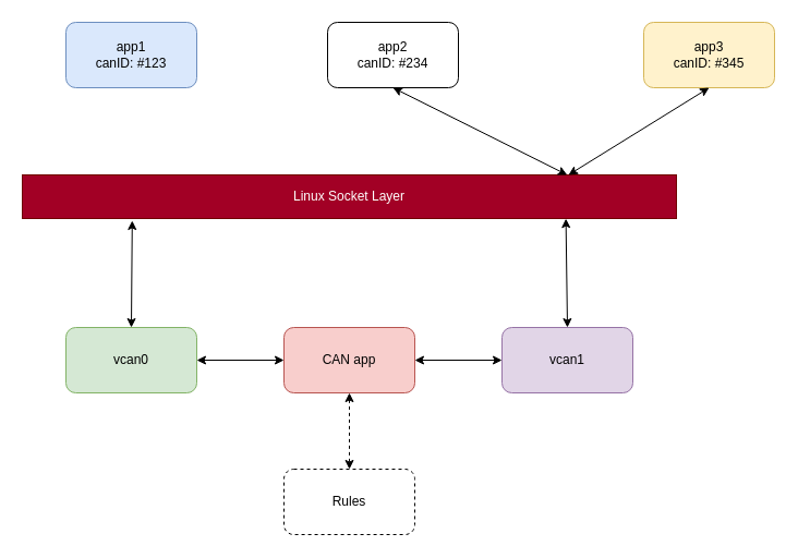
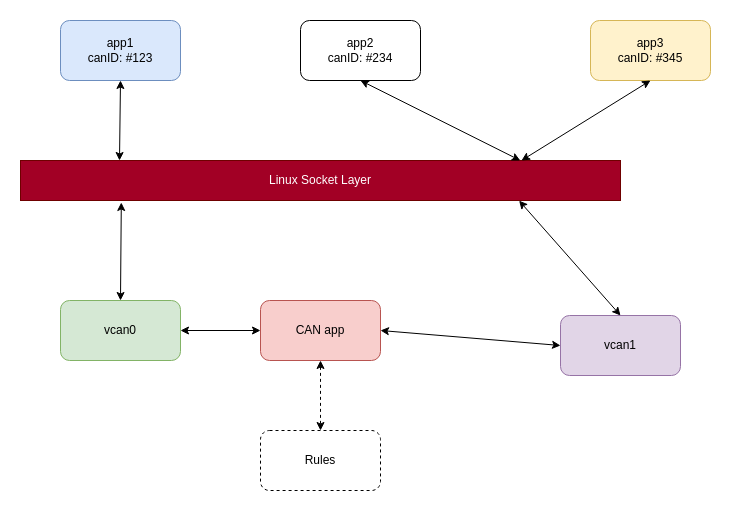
  <mxCell id="0" />
  <mxCell id="1" parent="0" />
  <mxCell id="2" value="Linux Socket Layer" style="rounded=0;whiteSpace=wrap;html=1;fillColor=#a20025;fontColor=#ffffff;strokeColor=#6F0000;" parent="1" vertex="1"><mxGeometry x="20" y="160" width="600" height="40" as="geometry" /></mxCell>
  <mxCell id="3" value="app1&lt;br&gt;canID: #123" style="rounded=1;whiteSpace=wrap;html=1;fillColor=#dae8fc;strokeColor=#6c8ebf;" parent="1" vertex="1"><mxGeometry x="60" y="20" width="120" height="60" as="geometry" /></mxCell>
  <mxCell id="4" value="&lt;div&gt;app3&lt;/div&gt;&lt;div&gt;canID: #345&lt;br&gt;&lt;/div&gt;" style="rounded=1;whiteSpace=wrap;html=1;fillColor=#fff2cc;strokeColor=#d6b656;" parent="1" vertex="1"><mxGeometry x="590" y="20" width="120" height="60" as="geometry" /></mxCell>
  <mxCell id="5" value="vcan0" style="rounded=1;whiteSpace=wrap;html=1;fillColor=#d5e8d4;strokeColor=#82b366;" parent="1" vertex="1"><mxGeometry x="60" y="300" width="120" height="60" as="geometry" /></mxCell>
- <mxCell id="6" value="vcan1" style="rounded=1;whiteSpace=wrap;html=1;fillColor=#e1d5e7;strokeColor=#9673a6;" parent="1" vertex="1"><mxGeometry x="460" y="300" width="120" height="60" as="geometry" /></mxCell>
+ <mxCell id="6" value="vcan1" style="rounded=1;whiteSpace=wrap;html=1;fillColor=#e1d5e7;strokeColor=#9673a6;" parent="1" vertex="1"><mxGeometry x="560" y="315" width="120" height="60" as="geometry" /></mxCell>
  <mxCell id="7" value="CAN app" style="rounded=1;whiteSpace=wrap;html=1;fillColor=#f8cecc;strokeColor=#b85450;" parent="1" vertex="1"><mxGeometry x="260" y="300" width="120" height="60" as="geometry" /></mxCell>
  <mxCell id="8" value="" style="endArrow=classic;startArrow=classic;html=1;rounded=0;exitX=1;exitY=0.5;exitDx=0;exitDy=0;" parent="1" source="5" target="7" edge="1"><mxGeometry width="50" height="50" relative="1" as="geometry"><mxPoint x="300" y="210" as="sourcePoint" /><mxPoint x="350" y="160" as="targetPoint" /></mxGeometry></mxCell>
  <mxCell id="9" value="" style="endArrow=classic;startArrow=classic;html=1;rounded=0;entryX=0;entryY=0.5;entryDx=0;entryDy=0;exitX=1;exitY=0.5;exitDx=0;exitDy=0;" parent="1" source="7" target="6" edge="1"><mxGeometry width="50" height="50" relative="1" as="geometry"><mxPoint x="300" y="210" as="sourcePoint" /><mxPoint x="350" y="160" as="targetPoint" /></mxGeometry></mxCell>
+ <mxCell id="10" value="" style="endArrow=classic;startArrow=classic;html=1;rounded=0;entryX=0.5;entryY=1;entryDx=0;entryDy=0;exitX=0.165;exitY=0;exitDx=0;exitDy=0;exitPerimeter=0;" parent="1" source="2" target="3" edge="1"><mxGeometry width="50" height="50" relative="1" as="geometry"><mxPoint x="300" y="210" as="sourcePoint" /><mxPoint x="350" y="160" as="targetPoint" /></mxGeometry></mxCell>
  <mxCell id="11" value="" style="endArrow=classic;startArrow=classic;html=1;rounded=0;entryX=0.5;entryY=0;entryDx=0;entryDy=0;exitX=0.168;exitY=1.05;exitDx=0;exitDy=0;exitPerimeter=0;" parent="1" source="2" target="5" edge="1"><mxGeometry width="50" height="50" relative="1" as="geometry"><mxPoint x="300" y="210" as="sourcePoint" /><mxPoint x="350" y="160" as="targetPoint" /></mxGeometry></mxCell>
  <mxCell id="12" value="" style="endArrow=classic;startArrow=classic;html=1;rounded=0;entryX=0.5;entryY=1;entryDx=0;entryDy=0;" parent="1" target="4" edge="1"><mxGeometry width="50" height="50" relative="1" as="geometry"><mxPoint x="521" y="160" as="sourcePoint" /><mxPoint x="350" y="160" as="targetPoint" /></mxGeometry></mxCell>
  <mxCell id="13" value="" style="endArrow=classic;startArrow=classic;html=1;rounded=0;entryX=0.831;entryY=1.004;entryDx=0;entryDy=0;entryPerimeter=0;exitX=0.5;exitY=0;exitDx=0;exitDy=0;" parent="1" source="6" target="2" edge="1"><mxGeometry width="50" height="50" relative="1" as="geometry"><mxPoint x="190" y="250" as="sourcePoint" /><mxPoint x="240" y="200" as="targetPoint" /></mxGeometry></mxCell>
  <mxCell id="14" value="app2&lt;br&gt;canID: #234" style="rounded=1;whiteSpace=wrap;html=1;" parent="1" vertex="1"><mxGeometry x="300" y="20" width="120" height="60" as="geometry" /></mxCell>
  <mxCell id="15" value="" style="endArrow=classic;startArrow=classic;html=1;rounded=0;entryX=0.5;entryY=1;entryDx=0;entryDy=0;exitX=0.833;exitY=0;exitDx=0;exitDy=0;exitPerimeter=0;" parent="1" source="2" target="14" edge="1"><mxGeometry width="50" height="50" relative="1" as="geometry"><mxPoint x="330" y="270" as="sourcePoint" /><mxPoint x="380" y="220" as="targetPoint" /></mxGeometry></mxCell>
  <mxCell id="16" value="Rules" style="rounded=1;whiteSpace=wrap;html=1;dashed=1;" parent="1" vertex="1"><mxGeometry x="260" y="430" width="120" height="60" as="geometry" /></mxCell>
  <mxCell id="17" value="" style="endArrow=classic;startArrow=classic;html=1;rounded=0;exitX=0.5;exitY=0;exitDx=0;exitDy=0;entryX=0.5;entryY=1;entryDx=0;entryDy=0;strokeColor=none;" parent="1" source="16" target="7" edge="1"><mxGeometry width="50" height="50" relative="1" as="geometry"><mxPoint x="330" y="320" as="sourcePoint" /><mxPoint x="380" y="270" as="targetPoint" /></mxGeometry></mxCell>
  <mxCell id="18" value="" style="endArrow=classic;startArrow=classic;html=1;rounded=0;dashed=1;" parent="1" target="16" edge="1"><mxGeometry width="50" height="50" relative="1" as="geometry"><mxPoint x="320" y="360" as="sourcePoint" /><mxPoint x="380" y="270" as="targetPoint" /></mxGeometry></mxCell>
